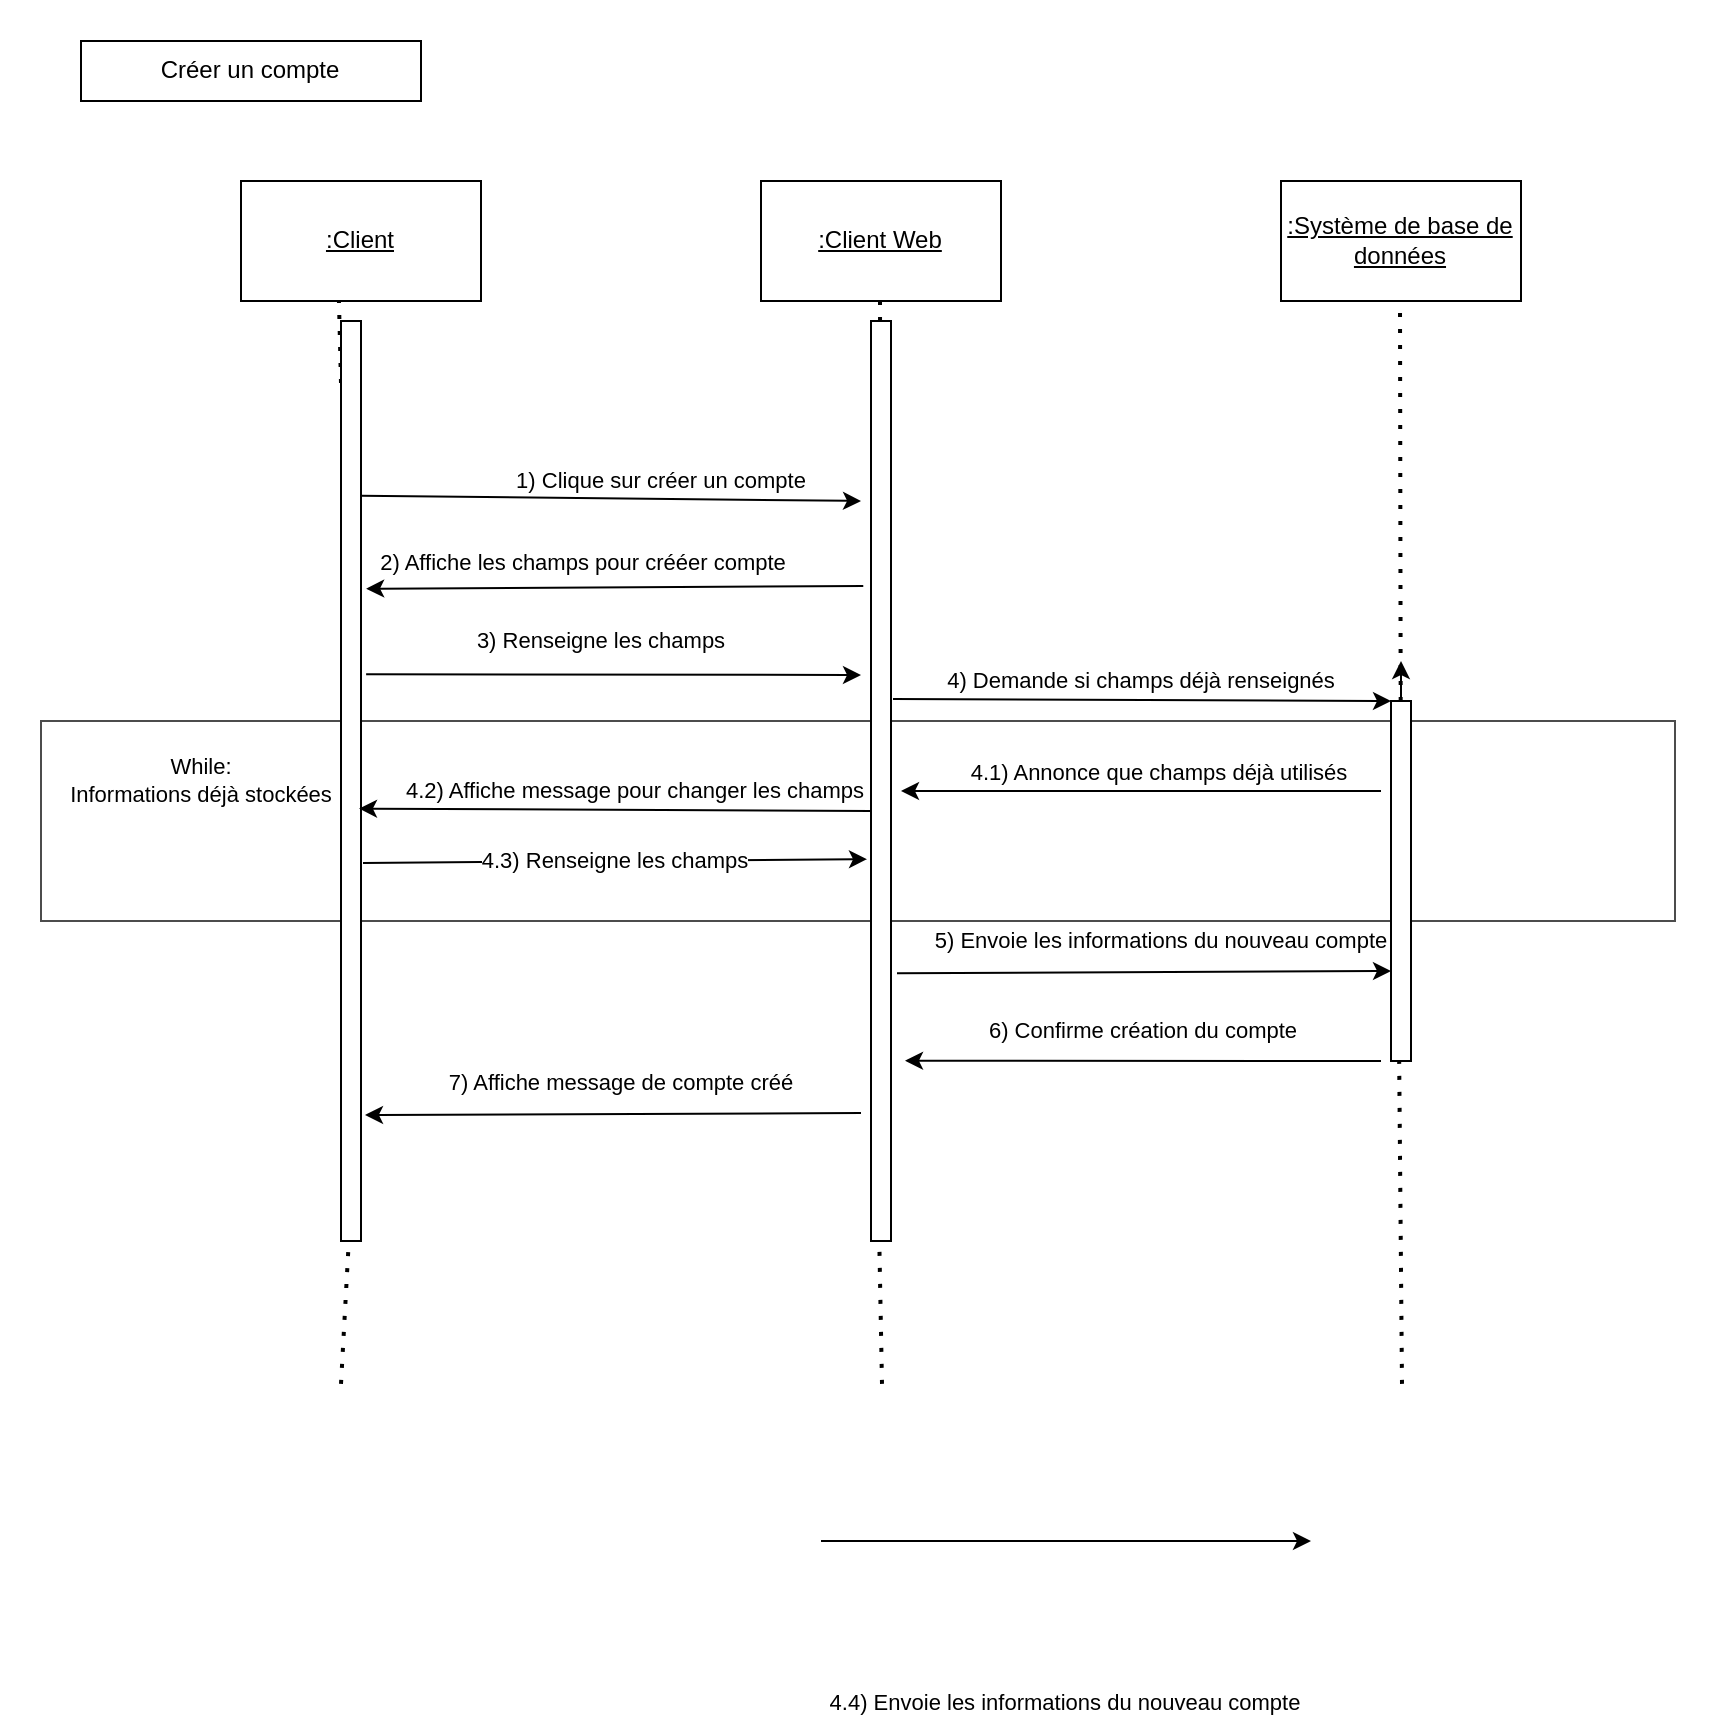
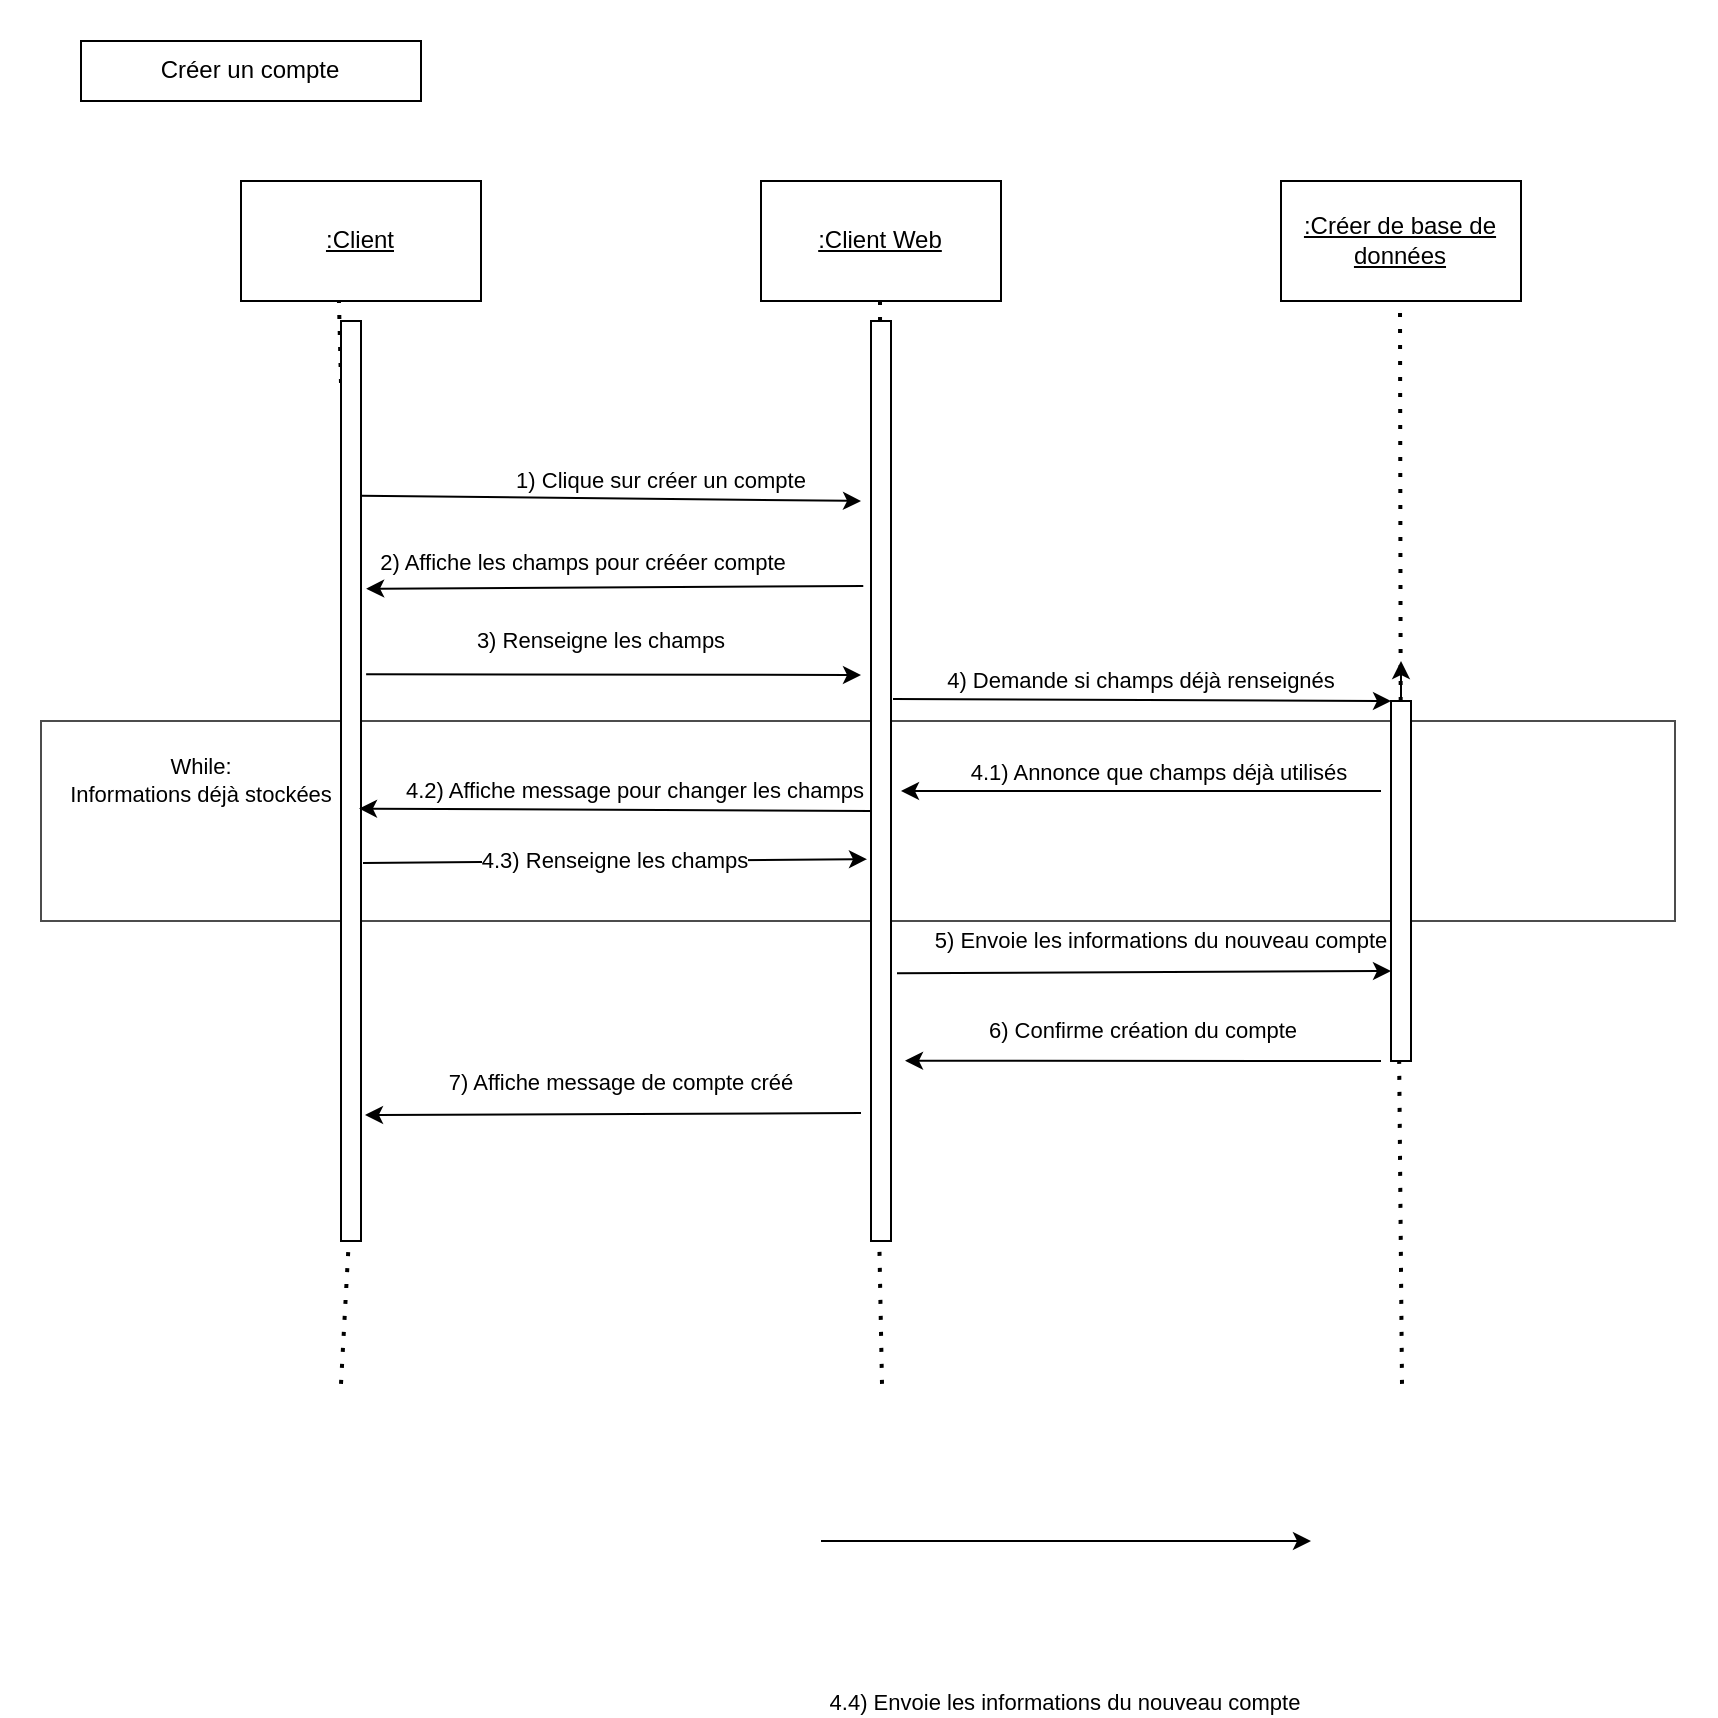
  <mxCell id="0" />
  <mxCell id="1" parent="0" />
  <mxCell id="2" value="" style="rounded=0;whiteSpace=wrap;html=1;align=left;opacity=70;" vertex="1" parent="1"><mxGeometry x="20" y="360" width="817" height="100" as="geometry" /></mxCell>
  <mxCell id="3" value="&lt;u&gt;:Client&lt;/u&gt;" style="rounded=0;whiteSpace=wrap;html=1;" vertex="1" parent="1"><mxGeometry x="120" y="90" width="120" height="60" as="geometry" /></mxCell>
  <mxCell id="4" value="&lt;u&gt;:Client Web&lt;/u&gt;" style="rounded=0;whiteSpace=wrap;html=1;" vertex="1" parent="1"><mxGeometry x="380" y="90" width="120" height="60" as="geometry" /></mxCell>
- <mxCell id="5" value="&lt;u&gt;:Système de base de données&lt;/u&gt;" style="rounded=0;whiteSpace=wrap;html=1;" vertex="1" parent="1"><mxGeometry x="640" y="90" width="120" height="60" as="geometry" /></mxCell>
+ <mxCell id="5" value="&lt;u&gt;:Créer de base de données&lt;/u&gt;" style="rounded=0;whiteSpace=wrap;html=1;" vertex="1" parent="1"><mxGeometry x="640" y="90" width="120" height="60" as="geometry" /></mxCell>
  <mxCell id="6" value="Créer un compte" style="whiteSpace=wrap;html=1;rounded=0;" vertex="1" parent="1"><mxGeometry x="40" y="20" width="170" height="30" as="geometry" /></mxCell>
  <mxCell id="7" value="" style="endArrow=none;dashed=1;html=1;dashPattern=1 3;strokeWidth=2;rounded=0;entryX=0.408;entryY=0.993;entryDx=0;entryDy=0;entryPerimeter=0;" edge="1" parent="1" source="11" target="3"><mxGeometry width="50" height="50" relative="1" as="geometry"><mxPoint x="170" y="691.429" as="sourcePoint" /><mxPoint x="490" y="280" as="targetPoint" /></mxGeometry></mxCell>
  <mxCell id="8" value="" style="endArrow=none;dashed=1;html=1;dashPattern=1 3;strokeWidth=2;rounded=0;entryX=0.408;entryY=0.993;entryDx=0;entryDy=0;entryPerimeter=0;" edge="1" parent="1" source="14"><mxGeometry width="50" height="50" relative="1" as="geometry"><mxPoint x="440.5" y="691.429" as="sourcePoint" /><mxPoint x="439.5" y="150" as="targetPoint" /></mxGeometry></mxCell>
  <mxCell id="9" value="" style="endArrow=none;dashed=1;html=1;dashPattern=1 3;strokeWidth=2;rounded=0;entryX=0.408;entryY=0.993;entryDx=0;entryDy=0;entryPerimeter=0;" edge="1" parent="1" source="20"><mxGeometry width="50" height="50" relative="1" as="geometry"><mxPoint x="700.5" y="691.429" as="sourcePoint" /><mxPoint x="699.5" y="150" as="targetPoint" /></mxGeometry></mxCell>
  <mxCell id="10" value="" style="endArrow=none;dashed=1;html=1;dashPattern=1 3;strokeWidth=2;rounded=0;entryX=0.408;entryY=0.993;entryDx=0;entryDy=0;entryPerimeter=0;" edge="1" parent="1" target="11"><mxGeometry width="50" height="50" relative="1" as="geometry"><mxPoint x="170" y="691.429" as="sourcePoint" /><mxPoint x="169" y="150" as="targetPoint" /></mxGeometry></mxCell>
  <mxCell id="11" value="" style="rounded=0;whiteSpace=wrap;html=1;" vertex="1" parent="1"><mxGeometry x="170" y="160" width="10" height="460" as="geometry" /></mxCell>
  <mxCell id="12" value="1) Clique sur créer un compte" style="endArrow=classic;html=1;rounded=0;exitX=0.971;exitY=0.19;exitDx=0;exitDy=0;exitPerimeter=0;" edge="1" parent="1" source="11"><mxGeometry x="0.2" y="9" width="50" height="50" relative="1" as="geometry"><mxPoint x="440" y="310" as="sourcePoint" /><mxPoint x="430" y="250" as="targetPoint" /><mxPoint as="offset" /></mxGeometry></mxCell>
  <mxCell id="13" value="" style="endArrow=none;dashed=1;html=1;dashPattern=1 3;strokeWidth=2;rounded=0;entryX=0.408;entryY=0.993;entryDx=0;entryDy=0;entryPerimeter=0;" edge="1" parent="1" target="14"><mxGeometry width="50" height="50" relative="1" as="geometry"><mxPoint x="440.5" y="691.429" as="sourcePoint" /><mxPoint x="439.5" y="150" as="targetPoint" /></mxGeometry></mxCell>
  <mxCell id="14" value="" style="rounded=0;whiteSpace=wrap;html=1;" vertex="1" parent="1"><mxGeometry x="435" y="160" width="10" height="460" as="geometry" /></mxCell>
  <mxCell id="15" value="" style="endArrow=classic;html=1;rounded=0;exitX=-0.386;exitY=0.288;exitDx=0;exitDy=0;exitPerimeter=0;entryX=1.257;entryY=0.291;entryDx=0;entryDy=0;entryPerimeter=0;" edge="1" parent="1" source="14" target="11"><mxGeometry width="50" height="50" relative="1" as="geometry"><mxPoint x="440" y="190" as="sourcePoint" /><mxPoint x="490" y="140" as="targetPoint" /></mxGeometry></mxCell>
  <mxCell id="16" value="2) Affiche les champs pour crééer compte" style="edgeLabel;html=1;align=center;verticalAlign=middle;resizable=0;points=[];" vertex="1" connectable="0" parent="15"><mxGeometry x="0.155" y="2" relative="1" as="geometry"><mxPoint x="3" y="-15" as="offset" /></mxGeometry></mxCell>
  <mxCell id="17" value="3) Renseigne les champs" style="endArrow=classic;html=1;rounded=0;exitX=1.257;exitY=0.384;exitDx=0;exitDy=0;exitPerimeter=0;" edge="1" parent="1" source="11"><mxGeometry x="-0.051" y="17" width="50" height="50" relative="1" as="geometry"><mxPoint x="440" y="380" as="sourcePoint" /><mxPoint x="430" y="337" as="targetPoint" /><mxPoint as="offset" /></mxGeometry></mxCell>
  <mxCell id="18" value="" style="endArrow=none;dashed=1;html=1;dashPattern=1 3;strokeWidth=2;rounded=0;entryX=0.408;entryY=0.993;entryDx=0;entryDy=0;entryPerimeter=0;" edge="1" parent="1" target="20"><mxGeometry width="50" height="50" relative="1" as="geometry"><mxPoint x="700.5" y="691.429" as="sourcePoint" /><mxPoint x="699.5" y="150" as="targetPoint" /></mxGeometry></mxCell>
  <mxCell id="19" style="edgeStyle=orthogonalEdgeStyle;rounded=0;orthogonalLoop=1;jettySize=auto;html=1;exitX=0.5;exitY=0;exitDx=0;exitDy=0;" edge="1" parent="1" source="20"><mxGeometry relative="1" as="geometry"><mxPoint x="700" y="330" as="targetPoint" /></mxGeometry></mxCell>
  <mxCell id="20" value="" style="rounded=0;whiteSpace=wrap;html=1;" vertex="1" parent="1"><mxGeometry x="695" y="350" width="10" height="180" as="geometry" /></mxCell>
  <mxCell id="21" value="4.1) Annonce que champs déjà utilisés" style="endArrow=classic;html=1;rounded=0;" edge="1" parent="1"><mxGeometry x="-0.075" y="-9" width="50" height="50" relative="1" as="geometry"><mxPoint x="690" y="395" as="sourcePoint" /><mxPoint x="450" y="395" as="targetPoint" /><mxPoint as="offset" /></mxGeometry></mxCell>
  <mxCell id="22" value="4) Demande si champs déjà renseignés" style="endArrow=classic;html=1;rounded=0;entryX=0;entryY=0;entryDx=0;entryDy=0;exitX=1.1;exitY=0.411;exitDx=0;exitDy=0;exitPerimeter=0;" edge="1" parent="1" source="14" target="20"><mxGeometry x="-0.004" y="10" width="50" height="50" relative="1" as="geometry"><mxPoint x="450" y="350" as="sourcePoint" /><mxPoint x="450" y="300" as="targetPoint" /><mxPoint as="offset" /></mxGeometry></mxCell>
  <mxCell id="23" value="4.2) Affiche message pour changer les champs" style="endArrow=classic;html=1;rounded=0;exitX=0;exitY=0.5;exitDx=0;exitDy=0;entryX=0.9;entryY=0.53;entryDx=0;entryDy=0;entryPerimeter=0;" edge="1" parent="1" target="11"><mxGeometry x="-0.075" y="-9" width="50" height="50" relative="1" as="geometry"><mxPoint x="435" y="405" as="sourcePoint" /><mxPoint x="190" y="405" as="targetPoint" /><mxPoint as="offset" /></mxGeometry></mxCell>
  <mxCell id="24" value="4.3) Renseigne les champs" style="endArrow=classic;html=1;rounded=0;entryX=-0.2;entryY=0.585;entryDx=0;entryDy=0;entryPerimeter=0;exitX=1.1;exitY=0.589;exitDx=0;exitDy=0;exitPerimeter=0;" edge="1" parent="1" source="11" target="14"><mxGeometry width="50" height="50" relative="1" as="geometry"><mxPoint x="400" y="350" as="sourcePoint" /><mxPoint x="450" y="300" as="targetPoint" /></mxGeometry></mxCell>
  <mxCell id="25" value="While: &lt;br&gt;Informations déjà stockées" style="endArrow=classic;html=1;rounded=0;entryX=0;entryY=0.75;entryDx=0;entryDy=0;" edge="1" parent="1"><mxGeometry x="-1" y="490" width="50" height="50" relative="1" as="geometry"><mxPoint x="410" y="770" as="sourcePoint" /><mxPoint x="655" y="770" as="targetPoint" /><mxPoint x="-310" y="110" as="offset" /></mxGeometry></mxCell>
  <mxCell id="26" value="4.4) Envoie les informations du nouveau compte" style="edgeLabel;html=1;align=center;verticalAlign=middle;resizable=0;points=[];" vertex="1" connectable="0" parent="25"><mxGeometry x="-0.289" y="3" relative="1" as="geometry"><mxPoint x="34" y="83" as="offset" /></mxGeometry></mxCell>
  <mxCell id="27" value="5) Envoie les informations du nouveau compte" style="endArrow=classic;html=1;rounded=0;entryX=0;entryY=0.75;entryDx=0;entryDy=0;exitX=1.3;exitY=0.709;exitDx=0;exitDy=0;exitPerimeter=0;" edge="1" parent="1" source="14" target="20"><mxGeometry x="0.069" y="16" width="50" height="50" relative="1" as="geometry"><mxPoint x="400" y="400" as="sourcePoint" /><mxPoint x="450" y="350" as="targetPoint" /><mxPoint as="offset" /></mxGeometry></mxCell>
  <mxCell id="28" value="" style="endArrow=classic;html=1;rounded=0;entryX=1.7;entryY=0.804;entryDx=0;entryDy=0;entryPerimeter=0;" edge="1" parent="1" target="14"><mxGeometry width="50" height="50" relative="1" as="geometry"><mxPoint x="690" y="530" as="sourcePoint" /><mxPoint x="450" y="350" as="targetPoint" /></mxGeometry></mxCell>
  <mxCell id="29" value="6) Confirme création du compte" style="edgeLabel;html=1;align=center;verticalAlign=middle;resizable=0;points=[];" vertex="1" connectable="0" parent="28"><mxGeometry x="0.143" y="-3" relative="1" as="geometry"><mxPoint x="16" y="-12" as="offset" /></mxGeometry></mxCell>
  <mxCell id="30" value="" style="endArrow=classic;html=1;rounded=0;exitX=-0.5;exitY=0.861;exitDx=0;exitDy=0;exitPerimeter=0;entryX=1.2;entryY=0.863;entryDx=0;entryDy=0;entryPerimeter=0;" edge="1" parent="1" source="14" target="11"><mxGeometry width="50" height="50" relative="1" as="geometry"><mxPoint x="400" y="400" as="sourcePoint" /><mxPoint x="450" y="350" as="targetPoint" /></mxGeometry></mxCell>
  <mxCell id="31" value="7) Affiche message de compte créé" style="edgeLabel;html=1;align=center;verticalAlign=middle;resizable=0;points=[];" vertex="1" connectable="0" parent="30"><mxGeometry x="-0.145" y="-3" relative="1" as="geometry"><mxPoint x="-14" y="-13" as="offset" /></mxGeometry></mxCell>
